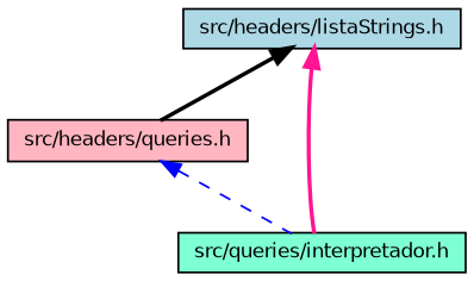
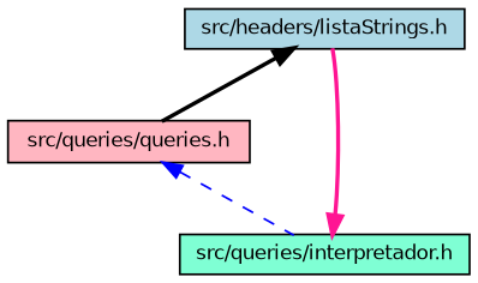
  digraph {
    node [color=black fontname=Helvetica fontsize=10 shape=record style=filled]
    edge [dir=back fontname=Helvetica fontsize=10 labelfontname=Helvetica labelfontsize=10 style=bold]
    n1 [fillcolor=lightblue fontcolor=black height=0.2 label="src/headers/listaStrings.h" width=0.4]
-   n2 [fillcolor=lightpink height=0.2 label="src/headers/queries.h" width=0.4]
+   n2 [fillcolor=lightpink height=0.2 label="src/queries/queries.h" width=0.4]
    n3 [fillcolor=aquamarine height=0.2 label="src/queries/interpretador.h" width=0.4]
    n1 -> n2 [color=black]
-   n1 -> n3 [color=deeppink]
+   n3 -> n1 [color=deeppink]
    n2 -> n3 [color=blue style=dashed]
  }
